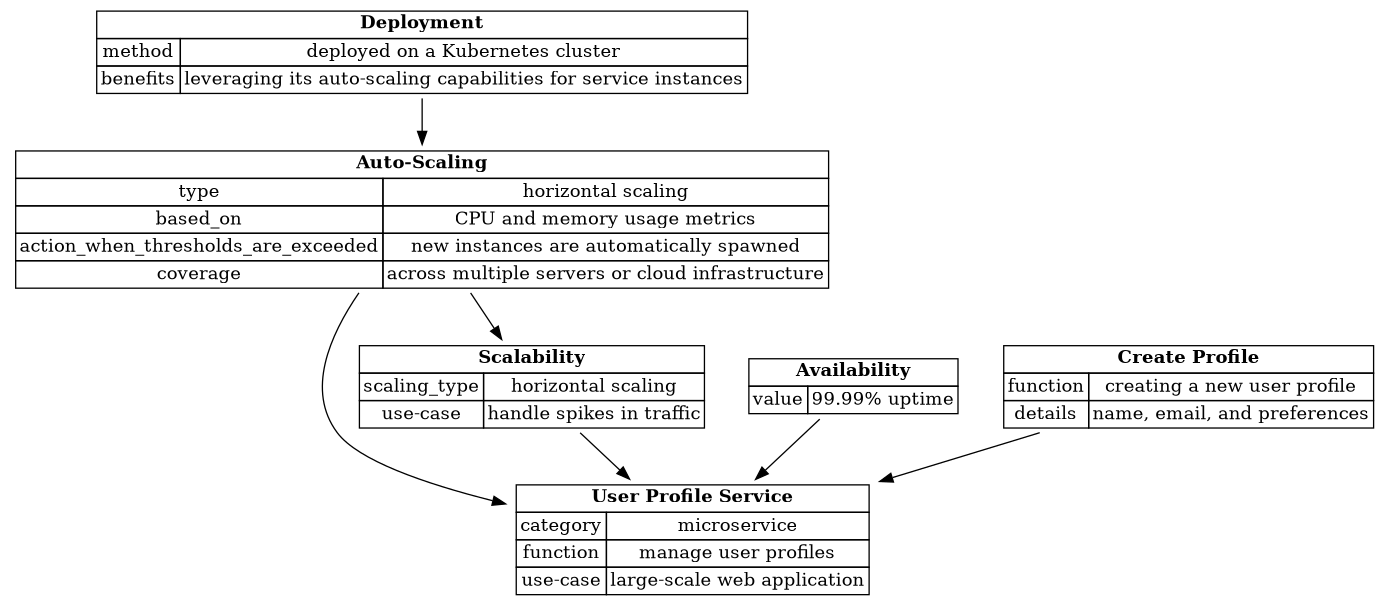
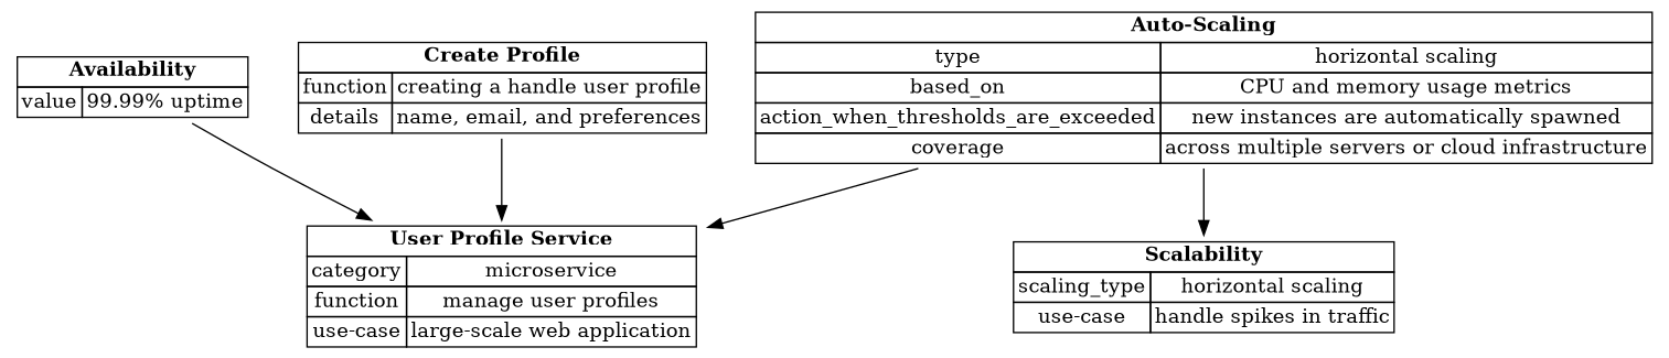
  digraph {
    node [shape=plaintext]
    n1 [label=<<table border='0' cellborder='1' cellspacing='0'><tr><td colspan='2'><b>User Profile Service</b></td></tr><tr><td>category</td><td>microservice</td></tr><tr><td>function</td><td>manage user profiles</td></tr><tr><td>use-case</td><td>large-scale web application</td></tr></table>>]
    n2 [label=<<table border='0' cellborder='1' cellspacing='0'><tr><td colspan='2'><b>Scalability</b></td></tr><tr><td>scaling_type</td><td>horizontal scaling</td></tr><tr><td>use-case</td><td>handle spikes in traffic</td></tr></table>>]
    n3 [label=<<table border='0' cellborder='1' cellspacing='0'><tr><td colspan='2'><b>Availability</b></td></tr><tr><td>value</td><td>99.99% uptime</td></tr></table>>]
    n4 [label=<<table border='0' cellborder='1' cellspacing='0'><tr><td colspan='2'><b>Auto-Scaling</b></td></tr><tr><td>type</td><td>horizontal scaling</td></tr><tr><td>based_on</td><td>CPU and memory usage metrics</td></tr><tr><td>action_when_thresholds_are_exceeded</td><td>new instances are automatically spawned</td></tr><tr><td>coverage</td><td>across multiple servers or cloud infrastructure</td></tr></table>>]
-   n5 [label=<<table border='0' cellborder='1' cellspacing='0'><tr><td colspan='2'><b>Create Profile</b></td></tr><tr><td>function</td><td>creating a new user profile</td></tr><tr><td>details</td><td>name, email, and preferences</td></tr></table>>]
-   n6 [label=<<table border='0' cellborder='1' cellspacing='0'><tr><td colspan='2'><b>Deployment</b></td></tr><tr><td>method</td><td>deployed on a Kubernetes cluster</td></tr><tr><td>benefits</td><td>leveraging its auto-scaling capabilities for service instances</td></tr></table>>]
-   n2 -> n1
+   n5 [label=<<table border='0' cellborder='1' cellspacing='0'><tr><td colspan='2'><b>Create Profile</b></td></tr><tr><td>function</td><td>creating a handle user profile</td></tr><tr><td>details</td><td>name, email, and preferences</td></tr></table>>]
    n3 -> n1
    n4 -> n1
    n4 -> n2
    n5 -> n1
-   n6 -> n4
  }
